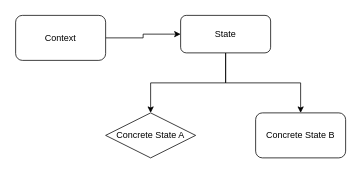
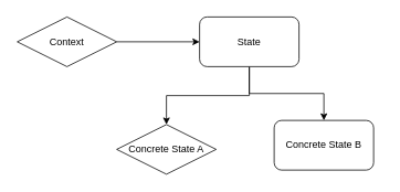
  <mxCell id="0" />
  <mxCell id="1" parent="0" />
  <mxCell id="2" style="edgeStyle=orthogonalEdgeStyle;rounded=0;orthogonalLoop=1;jettySize=auto;html=1;exitX=1;exitY=0.5;exitDx=0;exitDy=0;entryX=0;entryY=0.5;entryDx=0;entryDy=0;" edge="1" parent="1" source="3" target="6"><mxGeometry relative="1" as="geometry" /></mxCell>
- <mxCell id="3" value="Context" style="rounded=1;whiteSpace=wrap;html=1;" vertex="1" parent="1"><mxGeometry x="20" y="20" width="120" height="60" as="geometry" /></mxCell>
+ <mxCell id="3" value="Context" style="rhombus;whiteSpace=wrap;html=1;" vertex="1" parent="1"><mxGeometry x="20" y="20" width="120" height="60" as="geometry" /></mxCell>
  <mxCell id="4" style="edgeStyle=orthogonalEdgeStyle;rounded=0;orthogonalLoop=1;jettySize=auto;html=1;exitX=0.5;exitY=1;exitDx=0;exitDy=0;entryX=0.5;entryY=0;entryDx=0;entryDy=0;" edge="1" parent="1" source="6" target="8"><mxGeometry relative="1" as="geometry" /></mxCell>
  <mxCell id="5" style="edgeStyle=orthogonalEdgeStyle;rounded=0;orthogonalLoop=1;jettySize=auto;html=1;exitX=0.5;exitY=1;exitDx=0;exitDy=0;" edge="1" parent="1" source="6" target="7"><mxGeometry relative="1" as="geometry" /></mxCell>
- <mxCell id="6" value="State" style="rounded=1;whiteSpace=wrap;html=1;" vertex="1" parent="1"><mxGeometry x="240" y="20" width="120" height="50" as="geometry" /></mxCell>
- <mxCell id="7" value="&lt;span&gt;Concrete State B&lt;/span&gt;" style="rounded=1;whiteSpace=wrap;html=1;" vertex="1" parent="1"><mxGeometry x="340" y="150" width="120" height="60" as="geometry" /></mxCell>
+ <mxCell id="6" value="State" style="rounded=1;whiteSpace=wrap;html=1;" vertex="1" parent="1"><mxGeometry x="240" y="20" width="120" height="60" as="geometry" /></mxCell>
+ <mxCell id="7" value="&lt;span&gt;Concrete State B&lt;/span&gt;" style="rounded=1;whiteSpace=wrap;html=1;" vertex="1" parent="1"><mxGeometry x="330" y="145" width="120" height="60" as="geometry" /></mxCell>
  <mxCell id="8" value="Concrete State A" style="rhombus;whiteSpace=wrap;html=1;" vertex="1" parent="1"><mxGeometry x="140" y="150" width="120" height="60" as="geometry" /></mxCell>
